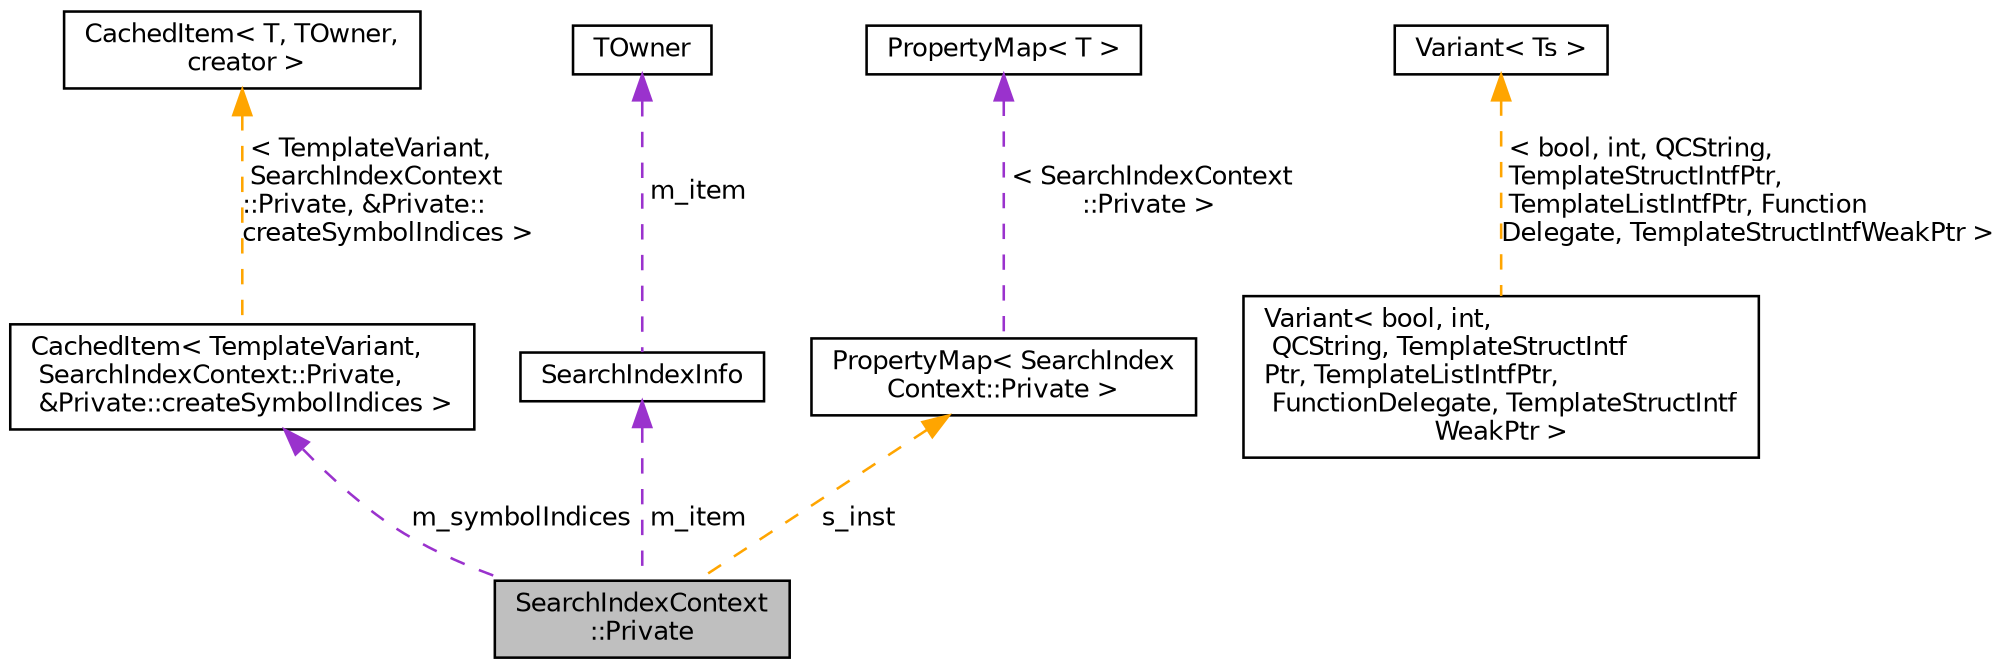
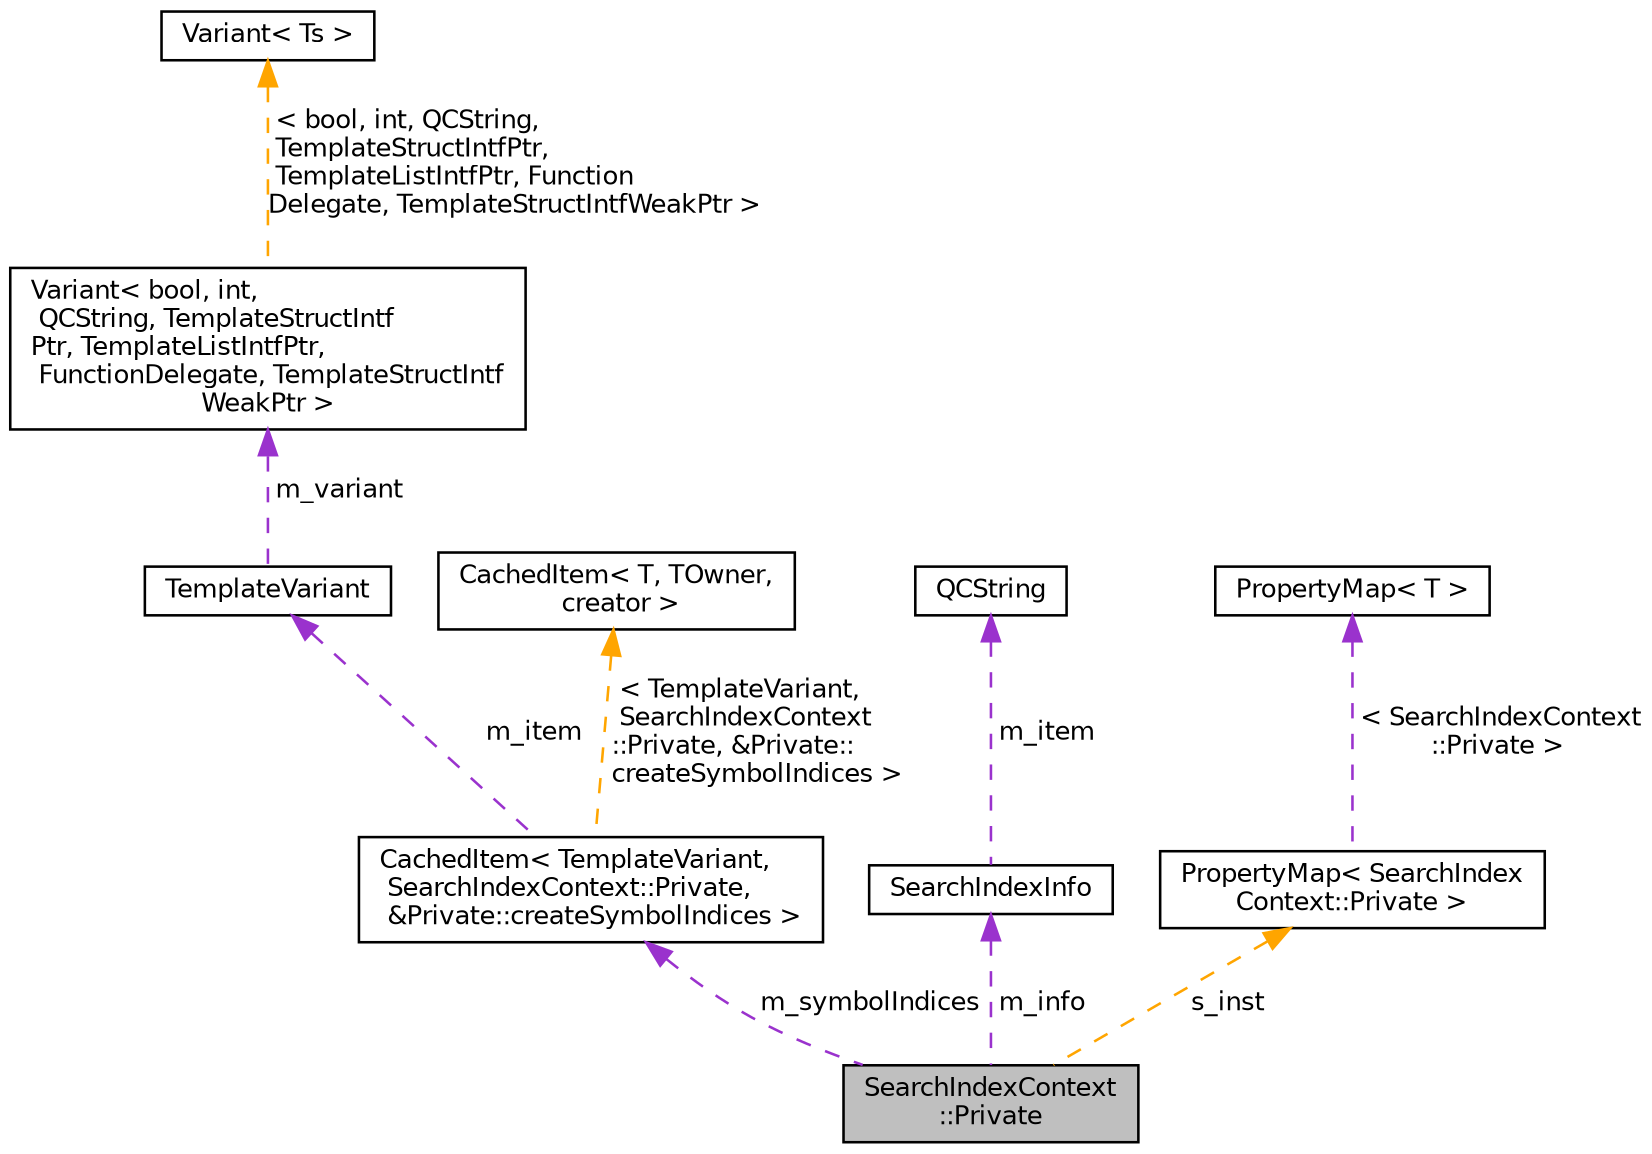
  digraph {
    rankdir=TB
    node [color=black fillcolor=white fontname=Helvetica fontsize=10 shape=record style=filled]
    edge [color=darkorchid3 dir=back fontname=Helvetica fontsize=10 labelfontname=Helvetica labelfontsize=10 style=dashed]
    n1 [fillcolor=grey75 fontcolor=black height=0.2 label="SearchIndexContext\l::Private" width=0.4]
    n2 [height=0.2 label="CachedItem\< TemplateVariant,\l SearchIndexContext::Private,\l &Private::createSymbolIndices \>" width=0.4]
+   n3 [height=0.2 label=TemplateVariant width=0.4]
    n4 [height=0.2 label="Variant\< bool, int,\l QCString, TemplateStructIntf\lPtr, TemplateListIntfPtr,\l FunctionDelegate, TemplateStructIntf\lWeakPtr \>" width=0.4]
    n5 [height=0.2 label="Variant\< Ts \>" width=0.4]
    n6 [height=0.2 label="CachedItem\< T, TOwner,\l creator \>" width=0.4]
    n7 [height=0.2 label=SearchIndexInfo width=0.4]
-   n8 [height=0.2 label=TOwner width=0.4]
+   n8 [height=0.2 label=QCString width=0.4]
    n9 [height=0.2 label="PropertyMap\< SearchIndex\lContext::Private \>" width=0.4]
    n10 [height=0.2 label="PropertyMap\< T \>" width=0.4]
    n2 -> n1 [label=" m_symbolIndices"]
+   n3 -> n2 [label=" m_item"]
+   n4 -> n3 [label=" m_variant"]
    n5 -> n4 [color=orange label=" \< bool, int, QCString,\l TemplateStructIntfPtr,\l TemplateListIntfPtr, Function\lDelegate, TemplateStructIntfWeakPtr \>"]
    n6 -> n2 [color=orange label=" \< TemplateVariant,\l SearchIndexContext\l::Private, &Private::\lcreateSymbolIndices \>"]
-   n7 -> n1 [label=" m_item"]
+   n7 -> n1 [label=" m_info"]
    n8 -> n7 [label=" m_item"]
    n9 -> n1 [color=orange label=" s_inst"]
    n10 -> n9 [label=" \< SearchIndexContext\l::Private \>"]
  }
